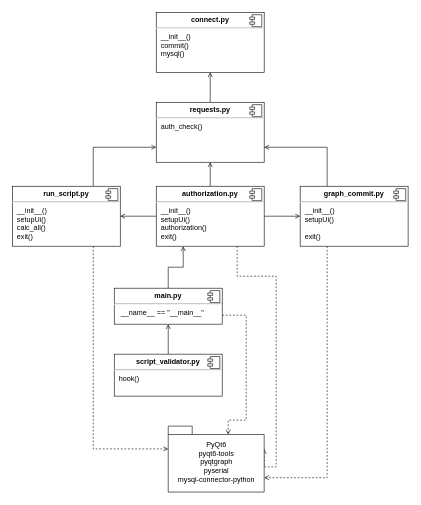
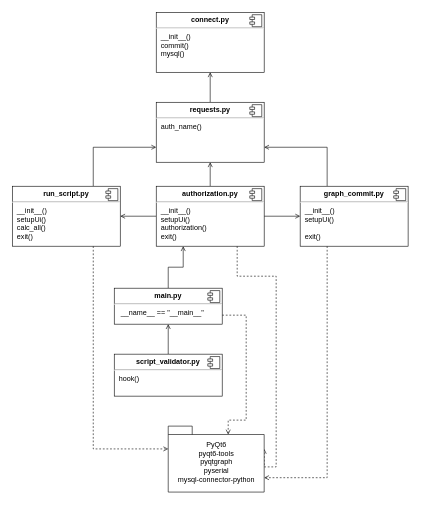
  <mxCell id="0" />
  <mxCell id="1" parent="0" />
  <mxCell id="2" style="edgeStyle=orthogonalEdgeStyle;rounded=0;orthogonalLoop=1;jettySize=auto;html=1;exitX=0.5;exitY=0;exitDx=0;exitDy=0;entryX=0.25;entryY=1;entryDx=0;entryDy=0;endArrow=open;endFill=0;" parent="1" source="4" target="10" edge="1"><mxGeometry relative="1" as="geometry" /></mxCell>
  <mxCell id="3" style="edgeStyle=orthogonalEdgeStyle;rounded=0;orthogonalLoop=1;jettySize=auto;html=1;exitX=1;exitY=0.75;exitDx=0;exitDy=0;entryX=0;entryY=0;entryDx=100;entryDy=14;entryPerimeter=0;endArrow=open;endFill=0;dashed=1;" edge="1" parent="1" source="4" target="20"><mxGeometry relative="1" as="geometry"><Array as="points"><mxPoint x="410" y="525" /><mxPoint x="410" y="700" /><mxPoint x="380" y="700" /></Array></mxGeometry></mxCell>
  <mxCell id="4" value="&lt;p style=&quot;margin:0px;margin-top:6px;text-align:center;&quot;&gt;&lt;b&gt;main.py&lt;/b&gt;&lt;/p&gt;&lt;hr&gt;&lt;p style=&quot;margin: 0px 0px 0px 8px;&quot;&gt;&amp;nbsp;__name__ == &quot;__main__&quot;&lt;br&gt;&lt;/p&gt;" style="align=left;overflow=fill;html=1;dropTarget=0;" parent="1" vertex="1"><mxGeometry x="190" y="480" width="180" height="60" as="geometry" /></mxCell>
  <mxCell id="5" value="" style="shape=component;jettyWidth=8;jettyHeight=4;" parent="4" vertex="1"><mxGeometry x="1" width="20" height="20" relative="1" as="geometry"><mxPoint x="-24" y="4" as="offset" /></mxGeometry></mxCell>
  <mxCell id="6" style="edgeStyle=orthogonalEdgeStyle;rounded=0;orthogonalLoop=1;jettySize=auto;html=1;exitX=0;exitY=0.5;exitDx=0;exitDy=0;entryX=1;entryY=0.5;entryDx=0;entryDy=0;endArrow=open;endFill=0;" parent="1" source="10" target="14" edge="1"><mxGeometry relative="1" as="geometry" /></mxCell>
  <mxCell id="7" style="edgeStyle=orthogonalEdgeStyle;rounded=0;orthogonalLoop=1;jettySize=auto;html=1;exitX=1;exitY=0.5;exitDx=0;exitDy=0;entryX=0;entryY=0.5;entryDx=0;entryDy=0;endArrow=open;endFill=0;" parent="1" source="10" target="18" edge="1"><mxGeometry relative="1" as="geometry" /></mxCell>
  <mxCell id="8" style="edgeStyle=orthogonalEdgeStyle;rounded=0;orthogonalLoop=1;jettySize=auto;html=1;exitX=0.75;exitY=1;exitDx=0;exitDy=0;dashed=1;endArrow=open;endFill=0;entryX=0;entryY=0;entryDx=160;entryDy=38;entryPerimeter=0;" parent="1" source="10" target="20" edge="1"><mxGeometry relative="1" as="geometry"><mxPoint x="500" y="570" as="targetPoint" /><Array as="points"><mxPoint x="395" y="460" /><mxPoint x="460" y="460" /><mxPoint x="460" y="778" /></Array></mxGeometry></mxCell>
  <mxCell id="9" style="edgeStyle=orthogonalEdgeStyle;rounded=0;orthogonalLoop=1;jettySize=auto;html=1;exitX=0.5;exitY=0;exitDx=0;exitDy=0;entryX=0.5;entryY=1;entryDx=0;entryDy=0;endArrow=open;endFill=0;" edge="1" parent="1" source="10" target="24"><mxGeometry relative="1" as="geometry" /></mxCell>
  <mxCell id="10" value="&lt;p style=&quot;margin:0px;margin-top:6px;text-align:center;&quot;&gt;&lt;b&gt;authorization.py&lt;/b&gt;&lt;br&gt;&lt;/p&gt;&lt;hr&gt;&lt;p style=&quot;margin:0px;margin-left:8px;&quot;&gt;__init__()&lt;/p&gt;&lt;p style=&quot;margin:0px;margin-left:8px;&quot;&gt;setupUi()&lt;/p&gt;&lt;p style=&quot;margin:0px;margin-left:8px;&quot;&gt;authorization()&lt;br&gt;&lt;/p&gt;&lt;p style=&quot;margin:0px;margin-left:8px;&quot;&gt;exit()&lt;/p&gt;&lt;p style=&quot;margin:0px;margin-left:8px;&quot;&gt;&lt;br&gt;&lt;/p&gt;" style="align=left;overflow=fill;html=1;dropTarget=0;" parent="1" vertex="1"><mxGeometry x="260" y="310" width="180" height="100" as="geometry" /></mxCell>
  <mxCell id="11" value="" style="shape=component;jettyWidth=8;jettyHeight=4;" parent="10" vertex="1"><mxGeometry x="1" width="20" height="20" relative="1" as="geometry"><mxPoint x="-24" y="4" as="offset" /></mxGeometry></mxCell>
  <mxCell id="12" style="edgeStyle=orthogonalEdgeStyle;rounded=0;orthogonalLoop=1;jettySize=auto;html=1;exitX=0.75;exitY=1;exitDx=0;exitDy=0;entryX=0;entryY=0;entryDx=0;entryDy=38;entryPerimeter=0;dashed=1;endArrow=open;endFill=0;" parent="1" source="14" target="20" edge="1"><mxGeometry relative="1" as="geometry" /></mxCell>
  <mxCell id="13" style="edgeStyle=orthogonalEdgeStyle;rounded=0;orthogonalLoop=1;jettySize=auto;html=1;exitX=0.75;exitY=0;exitDx=0;exitDy=0;entryX=0;entryY=0.75;entryDx=0;entryDy=0;endArrow=open;endFill=0;" edge="1" parent="1" source="14" target="24"><mxGeometry relative="1" as="geometry" /></mxCell>
  <mxCell id="14" value="&lt;p style=&quot;margin:0px;margin-top:6px;text-align:center;&quot;&gt;&lt;b&gt;run_script.py&lt;/b&gt;&lt;br&gt;&lt;/p&gt;&lt;hr&gt;&lt;p style=&quot;border-color: var(--border-color); margin: 0px 0px 0px 8px;&quot;&gt;__init__()&lt;/p&gt;&lt;p style=&quot;border-color: var(--border-color); margin: 0px 0px 0px 8px;&quot;&gt;setupUi()&lt;/p&gt;&lt;p style=&quot;border-color: var(--border-color); margin: 0px 0px 0px 8px;&quot;&gt;calc_all()&lt;/p&gt;&lt;p style=&quot;border-color: var(--border-color); margin: 0px 0px 0px 8px;&quot;&gt;exit()&lt;/p&gt;" style="align=left;overflow=fill;html=1;dropTarget=0;" parent="1" vertex="1"><mxGeometry x="20" y="310" width="180" height="100" as="geometry" /></mxCell>
  <mxCell id="15" value="" style="shape=component;jettyWidth=8;jettyHeight=4;" parent="14" vertex="1"><mxGeometry x="1" width="20" height="20" relative="1" as="geometry"><mxPoint x="-24" y="4" as="offset" /></mxGeometry></mxCell>
  <mxCell id="16" style="edgeStyle=orthogonalEdgeStyle;rounded=0;orthogonalLoop=1;jettySize=auto;html=1;exitX=0.25;exitY=1;exitDx=0;exitDy=0;entryX=0;entryY=0;entryDx=160;entryDy=86;entryPerimeter=0;dashed=1;endArrow=open;endFill=0;" parent="1" source="18" target="20" edge="1"><mxGeometry relative="1" as="geometry" /></mxCell>
  <mxCell id="17" style="edgeStyle=orthogonalEdgeStyle;rounded=0;orthogonalLoop=1;jettySize=auto;html=1;exitX=0.25;exitY=0;exitDx=0;exitDy=0;entryX=1;entryY=0.75;entryDx=0;entryDy=0;endArrow=open;endFill=0;" edge="1" parent="1" source="18" target="24"><mxGeometry relative="1" as="geometry" /></mxCell>
  <mxCell id="18" value="&lt;p style=&quot;margin:0px;margin-top:6px;text-align:center;&quot;&gt;&lt;b&gt;graph_commit.py&lt;/b&gt;&lt;br&gt;&lt;/p&gt;&lt;hr&gt;&lt;p style=&quot;border-color: var(--border-color); margin: 0px 0px 0px 8px;&quot;&gt;__init__()&lt;/p&gt;&lt;p style=&quot;border-color: var(--border-color); margin: 0px 0px 0px 8px;&quot;&gt;setupUi()&lt;/p&gt;&lt;p style=&quot;border-color: var(--border-color); margin: 0px 0px 0px 8px;&quot;&gt;&lt;br&gt;&lt;/p&gt;&lt;p style=&quot;border-color: var(--border-color); margin: 0px 0px 0px 8px;&quot;&gt;exit()&lt;/p&gt;" style="align=left;overflow=fill;html=1;dropTarget=0;" parent="1" vertex="1"><mxGeometry x="500" y="310" width="180" height="100" as="geometry" /></mxCell>
  <mxCell id="19" value="" style="shape=component;jettyWidth=8;jettyHeight=4;" parent="18" vertex="1"><mxGeometry x="1" width="20" height="20" relative="1" as="geometry"><mxPoint x="-24" y="4" as="offset" /></mxGeometry></mxCell>
  <mxCell id="20" value="&lt;span style=&quot;font-weight: normal;&quot;&gt;PyQt6&lt;br&gt;pyqt6-tools&lt;br&gt;pyqtgraph&lt;br&gt;pyserial&lt;br&gt;mysql-connector-python&lt;/span&gt;" style="shape=folder;fontStyle=1;spacingTop=10;tabWidth=40;tabHeight=14;tabPosition=left;html=1;" parent="1" vertex="1"><mxGeometry x="280" y="710" width="160" height="110" as="geometry" /></mxCell>
  <mxCell id="21" value="&lt;p style=&quot;margin:0px;margin-top:6px;text-align:center;&quot;&gt;&lt;b&gt;connect&lt;/b&gt;&lt;b style=&quot;background-color: initial;&quot;&gt;.py&lt;/b&gt;&lt;/p&gt;&lt;hr&gt;&lt;p style=&quot;border-color: var(--border-color); margin: 0px 0px 0px 8px;&quot;&gt;__init__()&lt;/p&gt;&lt;p style=&quot;border-color: var(--border-color); margin: 0px 0px 0px 8px;&quot;&gt;commit()&lt;/p&gt;&lt;p style=&quot;border-color: var(--border-color); margin: 0px 0px 0px 8px;&quot;&gt;mysql()&lt;/p&gt;" style="align=left;overflow=fill;html=1;dropTarget=0;" parent="1" vertex="1"><mxGeometry x="260" y="20" width="180" height="100" as="geometry" /></mxCell>
  <mxCell id="22" value="" style="shape=component;jettyWidth=8;jettyHeight=4;" parent="21" vertex="1"><mxGeometry x="1" width="20" height="20" relative="1" as="geometry"><mxPoint x="-24" y="4" as="offset" /></mxGeometry></mxCell>
  <mxCell id="23" style="edgeStyle=orthogonalEdgeStyle;rounded=0;orthogonalLoop=1;jettySize=auto;html=1;exitX=0.5;exitY=0;exitDx=0;exitDy=0;entryX=0.5;entryY=1;entryDx=0;entryDy=0;endArrow=open;endFill=0;" edge="1" parent="1" source="24" target="21"><mxGeometry relative="1" as="geometry" /></mxCell>
- <mxCell id="24" value="&lt;p style=&quot;margin:0px;margin-top:6px;text-align:center;&quot;&gt;&lt;b&gt;requests&lt;/b&gt;&lt;b style=&quot;background-color: initial;&quot;&gt;.py&lt;/b&gt;&lt;/p&gt;&lt;hr&gt;&lt;p style=&quot;border-color: var(--border-color); margin: 0px 0px 0px 8px;&quot;&gt;auth_check()&lt;/p&gt;" style="align=left;overflow=fill;html=1;dropTarget=0;" parent="1" vertex="1"><mxGeometry x="260" y="170" width="180" height="100" as="geometry" /></mxCell>
+ <mxCell id="24" value="&lt;p style=&quot;margin:0px;margin-top:6px;text-align:center;&quot;&gt;&lt;b&gt;requests&lt;/b&gt;&lt;b style=&quot;background-color: initial;&quot;&gt;.py&lt;/b&gt;&lt;/p&gt;&lt;hr&gt;&lt;p style=&quot;border-color: var(--border-color); margin: 0px 0px 0px 8px;&quot;&gt;auth_name()&lt;/p&gt;" style="align=left;overflow=fill;html=1;dropTarget=0;" parent="1" vertex="1"><mxGeometry x="260" y="170" width="180" height="100" as="geometry" /></mxCell>
  <mxCell id="25" value="" style="shape=component;jettyWidth=8;jettyHeight=4;" parent="24" vertex="1"><mxGeometry x="1" width="20" height="20" relative="1" as="geometry"><mxPoint x="-24" y="4" as="offset" /></mxGeometry></mxCell>
  <mxCell id="26" style="edgeStyle=orthogonalEdgeStyle;rounded=0;orthogonalLoop=1;jettySize=auto;html=1;exitX=0.5;exitY=0;exitDx=0;exitDy=0;entryX=0.5;entryY=1;entryDx=0;entryDy=0;endArrow=open;endFill=0;" edge="1" parent="1" source="27" target="4"><mxGeometry relative="1" as="geometry" /></mxCell>
  <mxCell id="27" value="&lt;p style=&quot;margin:0px;margin-top:6px;text-align:center;&quot;&gt;&lt;b&gt;script_validator&lt;/b&gt;&lt;b style=&quot;background-color: initial;&quot;&gt;.py&lt;/b&gt;&lt;/p&gt;&lt;hr&gt;&lt;p style=&quot;border-color: var(--border-color); margin: 0px 0px 0px 8px;&quot;&gt;hook()&lt;/p&gt;" style="align=left;overflow=fill;html=1;dropTarget=0;" vertex="1" parent="1"><mxGeometry x="190" y="590" width="180" height="70" as="geometry" /></mxCell>
  <mxCell id="28" value="" style="shape=component;jettyWidth=8;jettyHeight=4;" vertex="1" parent="27"><mxGeometry x="1" width="20" height="20" relative="1" as="geometry"><mxPoint x="-24" y="4" as="offset" /></mxGeometry></mxCell>
